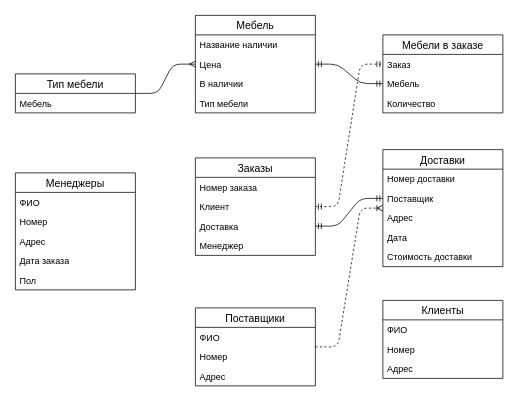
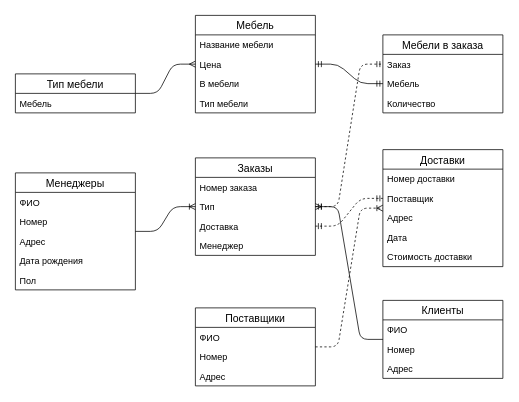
  <mxCell id="0" />
  <mxCell id="1" parent="0" />
  <mxCell id="2" value="Мебель" style="swimlane;fontStyle=0;childLayout=stackLayout;horizontal=1;startSize=26;horizontalStack=0;resizeParent=1;resizeParentMax=0;resizeLast=0;collapsible=1;marginBottom=0;align=center;fontSize=14;" vertex="1" parent="1"><mxGeometry x="260" y="20" width="160" height="130" as="geometry" /></mxCell>
- <mxCell id="3" value="Название наличии" style="text;strokeColor=none;fillColor=none;spacingLeft=4;spacingRight=4;overflow=hidden;rotatable=0;points=[[0,0.5],[1,0.5]];portConstraint=eastwest;fontSize=12;" vertex="1" parent="2"><mxGeometry y="26" width="160" height="26" as="geometry" /></mxCell>
+ <mxCell id="3" value="Название мебели" style="text;strokeColor=none;fillColor=none;spacingLeft=4;spacingRight=4;overflow=hidden;rotatable=0;points=[[0,0.5],[1,0.5]];portConstraint=eastwest;fontSize=12;" vertex="1" parent="2"><mxGeometry y="26" width="160" height="26" as="geometry" /></mxCell>
  <mxCell id="4" value="Цена" style="text;strokeColor=none;fillColor=none;spacingLeft=4;spacingRight=4;overflow=hidden;rotatable=0;points=[[0,0.5],[1,0.5]];portConstraint=eastwest;fontSize=12;" vertex="1" parent="2"><mxGeometry y="52" width="160" height="26" as="geometry" /></mxCell>
- <mxCell id="5" value="В наличии" style="text;strokeColor=none;fillColor=none;spacingLeft=4;spacingRight=4;overflow=hidden;rotatable=0;points=[[0,0.5],[1,0.5]];portConstraint=eastwest;fontSize=12;" vertex="1" parent="2"><mxGeometry y="78" width="160" height="26" as="geometry" /></mxCell>
+ <mxCell id="5" value="В мебели" style="text;strokeColor=none;fillColor=none;spacingLeft=4;spacingRight=4;overflow=hidden;rotatable=0;points=[[0,0.5],[1,0.5]];portConstraint=eastwest;fontSize=12;" vertex="1" parent="2"><mxGeometry y="78" width="160" height="26" as="geometry" /></mxCell>
  <mxCell id="6" value="Тип мебели" style="text;strokeColor=none;fillColor=none;spacingLeft=4;spacingRight=4;overflow=hidden;rotatable=0;points=[[0,0.5],[1,0.5]];portConstraint=eastwest;fontSize=12;" vertex="1" parent="2"><mxGeometry y="104" width="160" height="26" as="geometry" /></mxCell>
  <mxCell id="7" value="Поставщики" style="swimlane;fontStyle=0;childLayout=stackLayout;horizontal=1;startSize=26;horizontalStack=0;resizeParent=1;resizeParentMax=0;resizeLast=0;collapsible=1;marginBottom=0;align=center;fontSize=14;" vertex="1" parent="1"><mxGeometry x="260" y="410" width="160" height="104" as="geometry" /></mxCell>
  <mxCell id="8" value="ФИО" style="text;strokeColor=none;fillColor=none;spacingLeft=4;spacingRight=4;overflow=hidden;rotatable=0;points=[[0,0.5],[1,0.5]];portConstraint=eastwest;fontSize=12;" vertex="1" parent="7"><mxGeometry y="26" width="160" height="26" as="geometry" /></mxCell>
  <mxCell id="9" value="Номер" style="text;strokeColor=none;fillColor=none;spacingLeft=4;spacingRight=4;overflow=hidden;rotatable=0;points=[[0,0.5],[1,0.5]];portConstraint=eastwest;fontSize=12;" vertex="1" parent="7"><mxGeometry y="52" width="160" height="26" as="geometry" /></mxCell>
  <mxCell id="10" value="Адрес" style="text;strokeColor=none;fillColor=none;spacingLeft=4;spacingRight=4;overflow=hidden;rotatable=0;points=[[0,0.5],[1,0.5]];portConstraint=eastwest;fontSize=12;" vertex="1" parent="7"><mxGeometry y="78" width="160" height="26" as="geometry" /></mxCell>
  <mxCell id="11" value="Тип мебели" style="swimlane;fontStyle=0;childLayout=stackLayout;horizontal=1;startSize=26;horizontalStack=0;resizeParent=1;resizeParentMax=0;resizeLast=0;collapsible=1;marginBottom=0;align=center;fontSize=14;" vertex="1" parent="1"><mxGeometry x="20" y="98" width="160" height="52" as="geometry" /></mxCell>
  <mxCell id="12" value="Мебель" style="text;strokeColor=none;fillColor=none;spacingLeft=4;spacingRight=4;overflow=hidden;rotatable=0;points=[[0,0.5],[1,0.5]];portConstraint=eastwest;fontSize=12;" vertex="1" parent="11"><mxGeometry y="26" width="160" height="26" as="geometry" /></mxCell>
  <mxCell id="13" value="Менеджеры" style="swimlane;fontStyle=0;childLayout=stackLayout;horizontal=1;startSize=26;horizontalStack=0;resizeParent=1;resizeParentMax=0;resizeLast=0;collapsible=1;marginBottom=0;align=center;fontSize=14;" vertex="1" parent="1"><mxGeometry x="20" y="230" width="160" height="156" as="geometry" /></mxCell>
  <mxCell id="14" value="ФИО" style="text;strokeColor=none;fillColor=none;spacingLeft=4;spacingRight=4;overflow=hidden;rotatable=0;points=[[0,0.5],[1,0.5]];portConstraint=eastwest;fontSize=12;" vertex="1" parent="13"><mxGeometry y="26" width="160" height="26" as="geometry" /></mxCell>
  <mxCell id="15" value="Номер" style="text;strokeColor=none;fillColor=none;spacingLeft=4;spacingRight=4;overflow=hidden;rotatable=0;points=[[0,0.5],[1,0.5]];portConstraint=eastwest;fontSize=12;" vertex="1" parent="13"><mxGeometry y="52" width="160" height="26" as="geometry" /></mxCell>
  <mxCell id="16" value="Адрес" style="text;strokeColor=none;fillColor=none;spacingLeft=4;spacingRight=4;overflow=hidden;rotatable=0;points=[[0,0.5],[1,0.5]];portConstraint=eastwest;fontSize=12;" vertex="1" parent="13"><mxGeometry y="78" width="160" height="26" as="geometry" /></mxCell>
- <mxCell id="17" value="Дата заказа" style="text;strokeColor=none;fillColor=none;spacingLeft=4;spacingRight=4;overflow=hidden;rotatable=0;points=[[0,0.5],[1,0.5]];portConstraint=eastwest;fontSize=12;" vertex="1" parent="13"><mxGeometry y="104" width="160" height="26" as="geometry" /></mxCell>
+ <mxCell id="17" value="Дата рождения" style="text;strokeColor=none;fillColor=none;spacingLeft=4;spacingRight=4;overflow=hidden;rotatable=0;points=[[0,0.5],[1,0.5]];portConstraint=eastwest;fontSize=12;" vertex="1" parent="13"><mxGeometry y="104" width="160" height="26" as="geometry" /></mxCell>
  <mxCell id="18" value="Пол" style="text;strokeColor=none;fillColor=none;spacingLeft=4;spacingRight=4;overflow=hidden;rotatable=0;points=[[0,0.5],[1,0.5]];portConstraint=eastwest;fontSize=12;" vertex="1" parent="13"><mxGeometry y="130" width="160" height="26" as="geometry" /></mxCell>
  <mxCell id="19" value="Заказы" style="swimlane;fontStyle=0;childLayout=stackLayout;horizontal=1;startSize=26;horizontalStack=0;resizeParent=1;resizeParentMax=0;resizeLast=0;collapsible=1;marginBottom=0;align=center;fontSize=14;" vertex="1" parent="1"><mxGeometry x="260" y="210" width="160" height="130" as="geometry" /></mxCell>
  <mxCell id="20" value="Номер заказа" style="text;strokeColor=none;fillColor=none;spacingLeft=4;spacingRight=4;overflow=hidden;rotatable=0;points=[[0,0.5],[1,0.5]];portConstraint=eastwest;fontSize=12;" vertex="1" parent="19"><mxGeometry y="26" width="160" height="26" as="geometry" /></mxCell>
- <mxCell id="21" value="Клиент" style="text;strokeColor=none;fillColor=none;spacingLeft=4;spacingRight=4;overflow=hidden;rotatable=0;points=[[0,0.5],[1,0.5]];portConstraint=eastwest;fontSize=12;" vertex="1" parent="19"><mxGeometry y="52" width="160" height="26" as="geometry" /></mxCell>
+ <mxCell id="21" value="Тип" style="text;strokeColor=none;fillColor=none;spacingLeft=4;spacingRight=4;overflow=hidden;rotatable=0;points=[[0,0.5],[1,0.5]];portConstraint=eastwest;fontSize=12;" vertex="1" parent="19"><mxGeometry y="52" width="160" height="26" as="geometry" /></mxCell>
  <mxCell id="22" value="Доставка" style="text;strokeColor=none;fillColor=none;spacingLeft=4;spacingRight=4;overflow=hidden;rotatable=0;points=[[0,0.5],[1,0.5]];portConstraint=eastwest;fontSize=12;" vertex="1" parent="19"><mxGeometry y="78" width="160" height="26" as="geometry" /></mxCell>
  <mxCell id="23" value="Менеджер" style="text;strokeColor=none;fillColor=none;spacingLeft=4;spacingRight=4;overflow=hidden;rotatable=0;points=[[0,0.5],[1,0.5]];portConstraint=eastwest;fontSize=12;" vertex="1" parent="19"><mxGeometry y="104" width="160" height="26" as="geometry" /></mxCell>
  <mxCell id="24" value="Клиенты" style="swimlane;fontStyle=0;childLayout=stackLayout;horizontal=1;startSize=26;horizontalStack=0;resizeParent=1;resizeParentMax=0;resizeLast=0;collapsible=1;marginBottom=0;align=center;fontSize=14;" vertex="1" parent="1"><mxGeometry x="510" y="400" width="160" height="104" as="geometry" /></mxCell>
  <mxCell id="25" value="ФИО" style="text;strokeColor=none;fillColor=none;spacingLeft=4;spacingRight=4;overflow=hidden;rotatable=0;points=[[0,0.5],[1,0.5]];portConstraint=eastwest;fontSize=12;" vertex="1" parent="24"><mxGeometry y="26" width="160" height="26" as="geometry" /></mxCell>
  <mxCell id="26" value="Номер" style="text;strokeColor=none;fillColor=none;spacingLeft=4;spacingRight=4;overflow=hidden;rotatable=0;points=[[0,0.5],[1,0.5]];portConstraint=eastwest;fontSize=12;" vertex="1" parent="24"><mxGeometry y="52" width="160" height="26" as="geometry" /></mxCell>
  <mxCell id="27" value="Адрес" style="text;strokeColor=none;fillColor=none;spacingLeft=4;spacingRight=4;overflow=hidden;rotatable=0;points=[[0,0.5],[1,0.5]];portConstraint=eastwest;fontSize=12;" vertex="1" parent="24"><mxGeometry y="78" width="160" height="26" as="geometry" /></mxCell>
  <mxCell id="28" value="Доставки" style="swimlane;fontStyle=0;childLayout=stackLayout;horizontal=1;startSize=26;horizontalStack=0;resizeParent=1;resizeParentMax=0;resizeLast=0;collapsible=1;marginBottom=0;align=center;fontSize=14;" vertex="1" parent="1"><mxGeometry x="510" y="199" width="160" height="156" as="geometry" /></mxCell>
  <mxCell id="29" value="Номер доставки" style="text;strokeColor=none;fillColor=none;spacingLeft=4;spacingRight=4;overflow=hidden;rotatable=0;points=[[0,0.5],[1,0.5]];portConstraint=eastwest;fontSize=12;" vertex="1" parent="28"><mxGeometry y="26" width="160" height="26" as="geometry" /></mxCell>
  <mxCell id="30" value="Поставщик" style="text;strokeColor=none;fillColor=none;spacingLeft=4;spacingRight=4;overflow=hidden;rotatable=0;points=[[0,0.5],[1,0.5]];portConstraint=eastwest;fontSize=12;" vertex="1" parent="28"><mxGeometry y="52" width="160" height="26" as="geometry" /></mxCell>
  <mxCell id="31" value="Адрес" style="text;strokeColor=none;fillColor=none;spacingLeft=4;spacingRight=4;overflow=hidden;rotatable=0;points=[[0,0.5],[1,0.5]];portConstraint=eastwest;fontSize=12;" vertex="1" parent="28"><mxGeometry y="78" width="160" height="26" as="geometry" /></mxCell>
  <mxCell id="32" value="Дата" style="text;strokeColor=none;fillColor=none;spacingLeft=4;spacingRight=4;overflow=hidden;rotatable=0;points=[[0,0.5],[1,0.5]];portConstraint=eastwest;fontSize=12;" vertex="1" parent="28"><mxGeometry y="104" width="160" height="26" as="geometry" /></mxCell>
  <mxCell id="33" value="Стоимость доставки" style="text;strokeColor=none;fillColor=none;spacingLeft=4;spacingRight=4;overflow=hidden;rotatable=0;points=[[0,0.5],[1,0.5]];portConstraint=eastwest;fontSize=12;" vertex="1" parent="28"><mxGeometry y="130" width="160" height="26" as="geometry" /></mxCell>
- <mxCell id="34" value="Мебели в заказе" style="swimlane;fontStyle=0;childLayout=stackLayout;horizontal=1;startSize=26;horizontalStack=0;resizeParent=1;resizeParentMax=0;resizeLast=0;collapsible=1;marginBottom=0;align=center;fontSize=14;" vertex="1" parent="1"><mxGeometry x="510" y="46" width="160" height="104" as="geometry" /></mxCell>
+ <mxCell id="34" value="Мебели в заказа" style="swimlane;fontStyle=0;childLayout=stackLayout;horizontal=1;startSize=26;horizontalStack=0;resizeParent=1;resizeParentMax=0;resizeLast=0;collapsible=1;marginBottom=0;align=center;fontSize=14;" vertex="1" parent="1"><mxGeometry x="510" y="46" width="160" height="104" as="geometry" /></mxCell>
  <mxCell id="35" value="Заказ" style="text;strokeColor=none;fillColor=none;spacingLeft=4;spacingRight=4;overflow=hidden;rotatable=0;points=[[0,0.5],[1,0.5]];portConstraint=eastwest;fontSize=12;" vertex="1" parent="34"><mxGeometry y="26" width="160" height="26" as="geometry" /></mxCell>
  <mxCell id="36" value="Мебель" style="text;strokeColor=none;fillColor=none;spacingLeft=4;spacingRight=4;overflow=hidden;rotatable=0;points=[[0,0.5],[1,0.5]];portConstraint=eastwest;fontSize=12;" vertex="1" parent="34"><mxGeometry y="52" width="160" height="26" as="geometry" /></mxCell>
  <mxCell id="37" value="Количество" style="text;strokeColor=none;fillColor=none;spacingLeft=4;spacingRight=4;overflow=hidden;rotatable=0;points=[[0,0.5],[1,0.5]];portConstraint=eastwest;fontSize=12;" vertex="1" parent="34"><mxGeometry y="78" width="160" height="26" as="geometry" /></mxCell>
  <mxCell id="38" value="" style="edgeStyle=entityRelationEdgeStyle;fontSize=12;html=1;endArrow=ERoneToMany;dashed=1;" edge="1" parent="1" source="7" target="28"><mxGeometry width="100" height="100" relative="1" as="geometry"><mxPoint x="350" y="420" as="sourcePoint" /><mxPoint x="481" y="210" as="targetPoint" /></mxGeometry></mxCell>
- <mxCell id="41" value="" style="edgeStyle=entityRelationEdgeStyle;fontSize=12;html=1;endArrow=ERmandOne;startArrow=ERmandOne;" edge="1" parent="1" source="22" target="30"><mxGeometry width="100" height="100" relative="1" as="geometry"><mxPoint x="300" y="330" as="sourcePoint" /><mxPoint x="400" y="230" as="targetPoint" /></mxGeometry></mxCell>
+ <mxCell id="39" value="" style="edgeStyle=entityRelationEdgeStyle;fontSize=12;html=1;endArrow=ERoneToMany;" edge="1" parent="1" source="24" target="19"><mxGeometry width="100" height="100" relative="1" as="geometry"><mxPoint x="470" y="452" as="sourcePoint" /><mxPoint x="400" y="230" as="targetPoint" /></mxGeometry></mxCell>
+ <mxCell id="40" value="" style="edgeStyle=entityRelationEdgeStyle;fontSize=12;html=1;endArrow=ERoneToMany;" edge="1" parent="1" source="13" target="19"><mxGeometry width="100" height="100" relative="1" as="geometry"><mxPoint x="300" y="330" as="sourcePoint" /><mxPoint x="400" y="230" as="targetPoint" /></mxGeometry></mxCell>
+ <mxCell id="41" value="" style="edgeStyle=entityRelationEdgeStyle;fontSize=12;html=1;endArrow=ERmandOne;startArrow=ERmandOne;dashed=1;" edge="1" parent="1" source="22" target="30"><mxGeometry width="100" height="100" relative="1" as="geometry"><mxPoint x="300" y="330" as="sourcePoint" /><mxPoint x="400" y="230" as="targetPoint" /></mxGeometry></mxCell>
  <mxCell id="42" value="" style="edgeStyle=entityRelationEdgeStyle;fontSize=12;html=1;endArrow=ERmandOne;startArrow=ERmandOne;dashed=1;" edge="1" parent="1" source="19" target="35"><mxGeometry width="100" height="100" relative="1" as="geometry"><mxPoint x="300" y="330" as="sourcePoint" /><mxPoint x="400" y="230" as="targetPoint" /></mxGeometry></mxCell>
  <mxCell id="43" value="" style="edgeStyle=entityRelationEdgeStyle;fontSize=12;html=1;endArrow=ERmandOne;startArrow=ERmandOne;" edge="1" parent="1" source="2" target="36"><mxGeometry width="100" height="100" relative="1" as="geometry"><mxPoint x="300" y="330" as="sourcePoint" /><mxPoint x="400" y="230" as="targetPoint" /></mxGeometry></mxCell>
  <mxCell id="44" value="" style="edgeStyle=entityRelationEdgeStyle;fontSize=12;html=1;endArrow=ERmany;" edge="1" parent="1" source="11" target="2"><mxGeometry width="100" height="100" relative="1" as="geometry"><mxPoint x="300" y="330" as="sourcePoint" /><mxPoint x="400" y="230" as="targetPoint" /></mxGeometry></mxCell>
